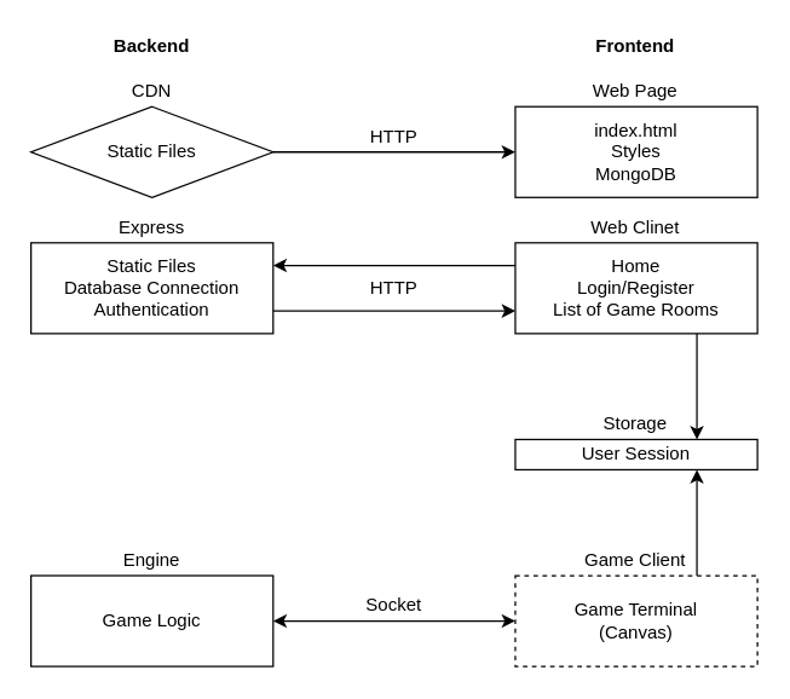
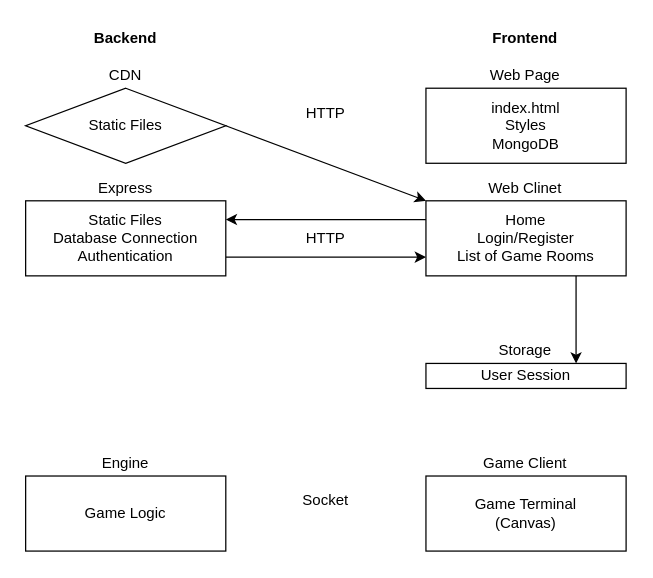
  <mxCell id="0" />
  <mxCell id="1" parent="0" />
  <mxCell id="2" style="edgeStyle=none;html=1;exitX=0;exitY=0.25;exitDx=0;exitDy=0;entryX=1;entryY=0.25;entryDx=0;entryDy=0;" edge="1" parent="1" source="11" target="22"><mxGeometry relative="1" as="geometry" /></mxCell>
- <mxCell id="3" style="edgeStyle=none;html=1;exitX=0;exitY=0.5;exitDx=0;exitDy=0;entryX=1;entryY=0.5;entryDx=0;entryDy=0;startArrow=classic;startFill=1;" parent="1" source="15" target="23" edge="1"><mxGeometry relative="1" as="geometry" /></mxCell>
  <mxCell id="4" value="" style="endArrow=classic;html=1;exitX=1;exitY=0.75;exitDx=0;exitDy=0;entryX=0;entryY=0.75;entryDx=0;entryDy=0;" parent="1" source="22" target="11" edge="1"><mxGeometry width="50" height="50" relative="1" as="geometry"><mxPoint x="320" y="310" as="sourcePoint" /><mxPoint x="370" y="260" as="targetPoint" /></mxGeometry></mxCell>
  <mxCell id="5" value="HTTP" style="text;html=1;strokeColor=none;fillColor=none;align=center;verticalAlign=middle;whiteSpace=wrap;rounded=0;" vertex="1" parent="1"><mxGeometry x="220" y="180" width="80" height="20" as="geometry" /></mxCell>
  <mxCell id="6" value="Socket" style="text;html=1;strokeColor=none;fillColor=none;align=center;verticalAlign=middle;whiteSpace=wrap;rounded=0;" vertex="1" parent="1"><mxGeometry x="220" y="390" width="80" height="20" as="geometry" /></mxCell>
- <mxCell id="7" style="edgeStyle=none;html=1;exitX=1;exitY=0.5;exitDx=0;exitDy=0;entryX=0;entryY=0.5;entryDx=0;entryDy=0;startArrow=none;startFill=0;endArrow=classic;endFill=1;" edge="1" parent="1" source="25" target="16"><mxGeometry relative="1" as="geometry" /></mxCell>
+ <mxCell id="7" style="edgeStyle=none;html=1;exitX=1;exitY=0.5;exitDx=0;exitDy=0;startArrow=none;startFill=0;endArrow=classic;endFill=1;" edge="1" parent="1" source="25" target="11"><mxGeometry relative="1" as="geometry" /></mxCell>
  <mxCell id="8" value="HTTP" style="text;html=1;strokeColor=none;fillColor=none;align=center;verticalAlign=middle;whiteSpace=wrap;rounded=0;" vertex="1" parent="1"><mxGeometry x="220" y="80" width="80" height="20" as="geometry" /></mxCell>
  <mxCell id="9" value="Frontend" style="text;html=1;strokeColor=none;fillColor=none;align=center;verticalAlign=middle;whiteSpace=wrap;rounded=0;fontStyle=1" parent="1" vertex="1"><mxGeometry x="373.333" y="20" width="93.333" height="20" as="geometry" /></mxCell>
  <mxCell id="10" style="edgeStyle=none;html=1;exitX=0.75;exitY=1;exitDx=0;exitDy=0;entryX=0.75;entryY=0;entryDx=0;entryDy=0;startArrow=none;startFill=0;endArrow=classic;endFill=1;" edge="1" parent="1" source="11" target="18"><mxGeometry relative="1" as="geometry" /></mxCell>
  <mxCell id="11" value="Home&lt;br&gt;Login/Register&lt;br&gt;List of Game Rooms" style="rounded=0;whiteSpace=wrap;html=1;" parent="1" vertex="1"><mxGeometry x="340" y="160" width="160" height="60" as="geometry" /></mxCell>
  <mxCell id="12" value="Web Clinet" style="text;html=1;strokeColor=none;fillColor=none;align=center;verticalAlign=middle;whiteSpace=wrap;rounded=0;" parent="1" vertex="1"><mxGeometry x="373.333" y="140" width="93.333" height="20" as="geometry" /></mxCell>
  <mxCell id="13" value="Game Client" style="text;html=1;strokeColor=none;fillColor=none;align=center;verticalAlign=middle;whiteSpace=wrap;rounded=0;" parent="1" vertex="1"><mxGeometry x="373.333" y="360" width="93.333" height="20" as="geometry" /></mxCell>
- <mxCell id="14" style="edgeStyle=none;html=1;exitX=0.75;exitY=0;exitDx=0;exitDy=0;entryX=0.75;entryY=1;entryDx=0;entryDy=0;startArrow=none;startFill=0;endArrow=classic;endFill=1;" edge="1" parent="1" source="15" target="18"><mxGeometry relative="1" as="geometry" /></mxCell>
- <mxCell id="15" value="Game Terminal&lt;br&gt;(Canvas)" style="rounded=0;whiteSpace=wrap;html=1;dashed=1;" parent="1" vertex="1"><mxGeometry x="340" y="380" width="160" height="60" as="geometry" /></mxCell>
+ <mxCell id="15" value="Game Terminal&lt;br&gt;(Canvas)" style="rounded=0;whiteSpace=wrap;html=1;" parent="1" vertex="1"><mxGeometry x="340" y="380" width="160" height="60" as="geometry" /></mxCell>
  <mxCell id="16" value="index.html&lt;br&gt;Styles&lt;br&gt;MongoDB" style="rounded=0;whiteSpace=wrap;html=1;" vertex="1" parent="1"><mxGeometry x="340" y="70" width="160" height="60" as="geometry" /></mxCell>
  <mxCell id="17" value="Web Page" style="text;html=1;strokeColor=none;fillColor=none;align=center;verticalAlign=middle;whiteSpace=wrap;rounded=0;" vertex="1" parent="1"><mxGeometry x="373.333" y="50" width="93.333" height="20" as="geometry" /></mxCell>
  <mxCell id="18" value="User Session" style="rounded=0;whiteSpace=wrap;html=1;dashed=0;" vertex="1" parent="1"><mxGeometry x="340" y="290" width="160" height="20" as="geometry" /></mxCell>
  <mxCell id="19" value="Storage" style="text;html=1;strokeColor=none;fillColor=none;align=center;verticalAlign=middle;whiteSpace=wrap;rounded=0;" vertex="1" parent="1"><mxGeometry x="373.337" y="270" width="93.333" height="20" as="geometry" /></mxCell>
  <mxCell id="20" value="Backend" style="text;html=1;strokeColor=none;fillColor=none;align=center;verticalAlign=middle;whiteSpace=wrap;rounded=0;fontStyle=1" parent="1" vertex="1"><mxGeometry x="60" y="20" width="80" height="20" as="geometry" /></mxCell>
  <mxCell id="21" value="Express" style="text;html=1;strokeColor=none;fillColor=none;align=center;verticalAlign=middle;whiteSpace=wrap;rounded=0;" parent="1" vertex="1"><mxGeometry x="60" y="140" width="80" height="20" as="geometry" /></mxCell>
  <mxCell id="22" value="Static Files&lt;br&gt;Database Connection&lt;br&gt;Authentication" style="rounded=0;whiteSpace=wrap;html=1;" parent="1" vertex="1"><mxGeometry x="20" y="160" width="160" height="60" as="geometry" /></mxCell>
  <mxCell id="23" value="Game Logic" style="rounded=0;whiteSpace=wrap;html=1;" parent="1" vertex="1"><mxGeometry x="20" y="380" width="160" height="60" as="geometry" /></mxCell>
  <mxCell id="24" value="Engine" style="text;html=1;strokeColor=none;fillColor=none;align=center;verticalAlign=middle;whiteSpace=wrap;rounded=0;" parent="1" vertex="1"><mxGeometry x="37.143" y="360" width="125.714" height="20" as="geometry" /></mxCell>
  <mxCell id="25" value="Static Files" style="rhombus;whiteSpace=wrap;html=1;" vertex="1" parent="1"><mxGeometry x="20" y="70" width="160" height="60" as="geometry" /></mxCell>
  <mxCell id="26" value="CDN" style="text;html=1;strokeColor=none;fillColor=none;align=center;verticalAlign=middle;whiteSpace=wrap;rounded=0;" vertex="1" parent="1"><mxGeometry x="60" y="50" width="80" height="20" as="geometry" /></mxCell>
